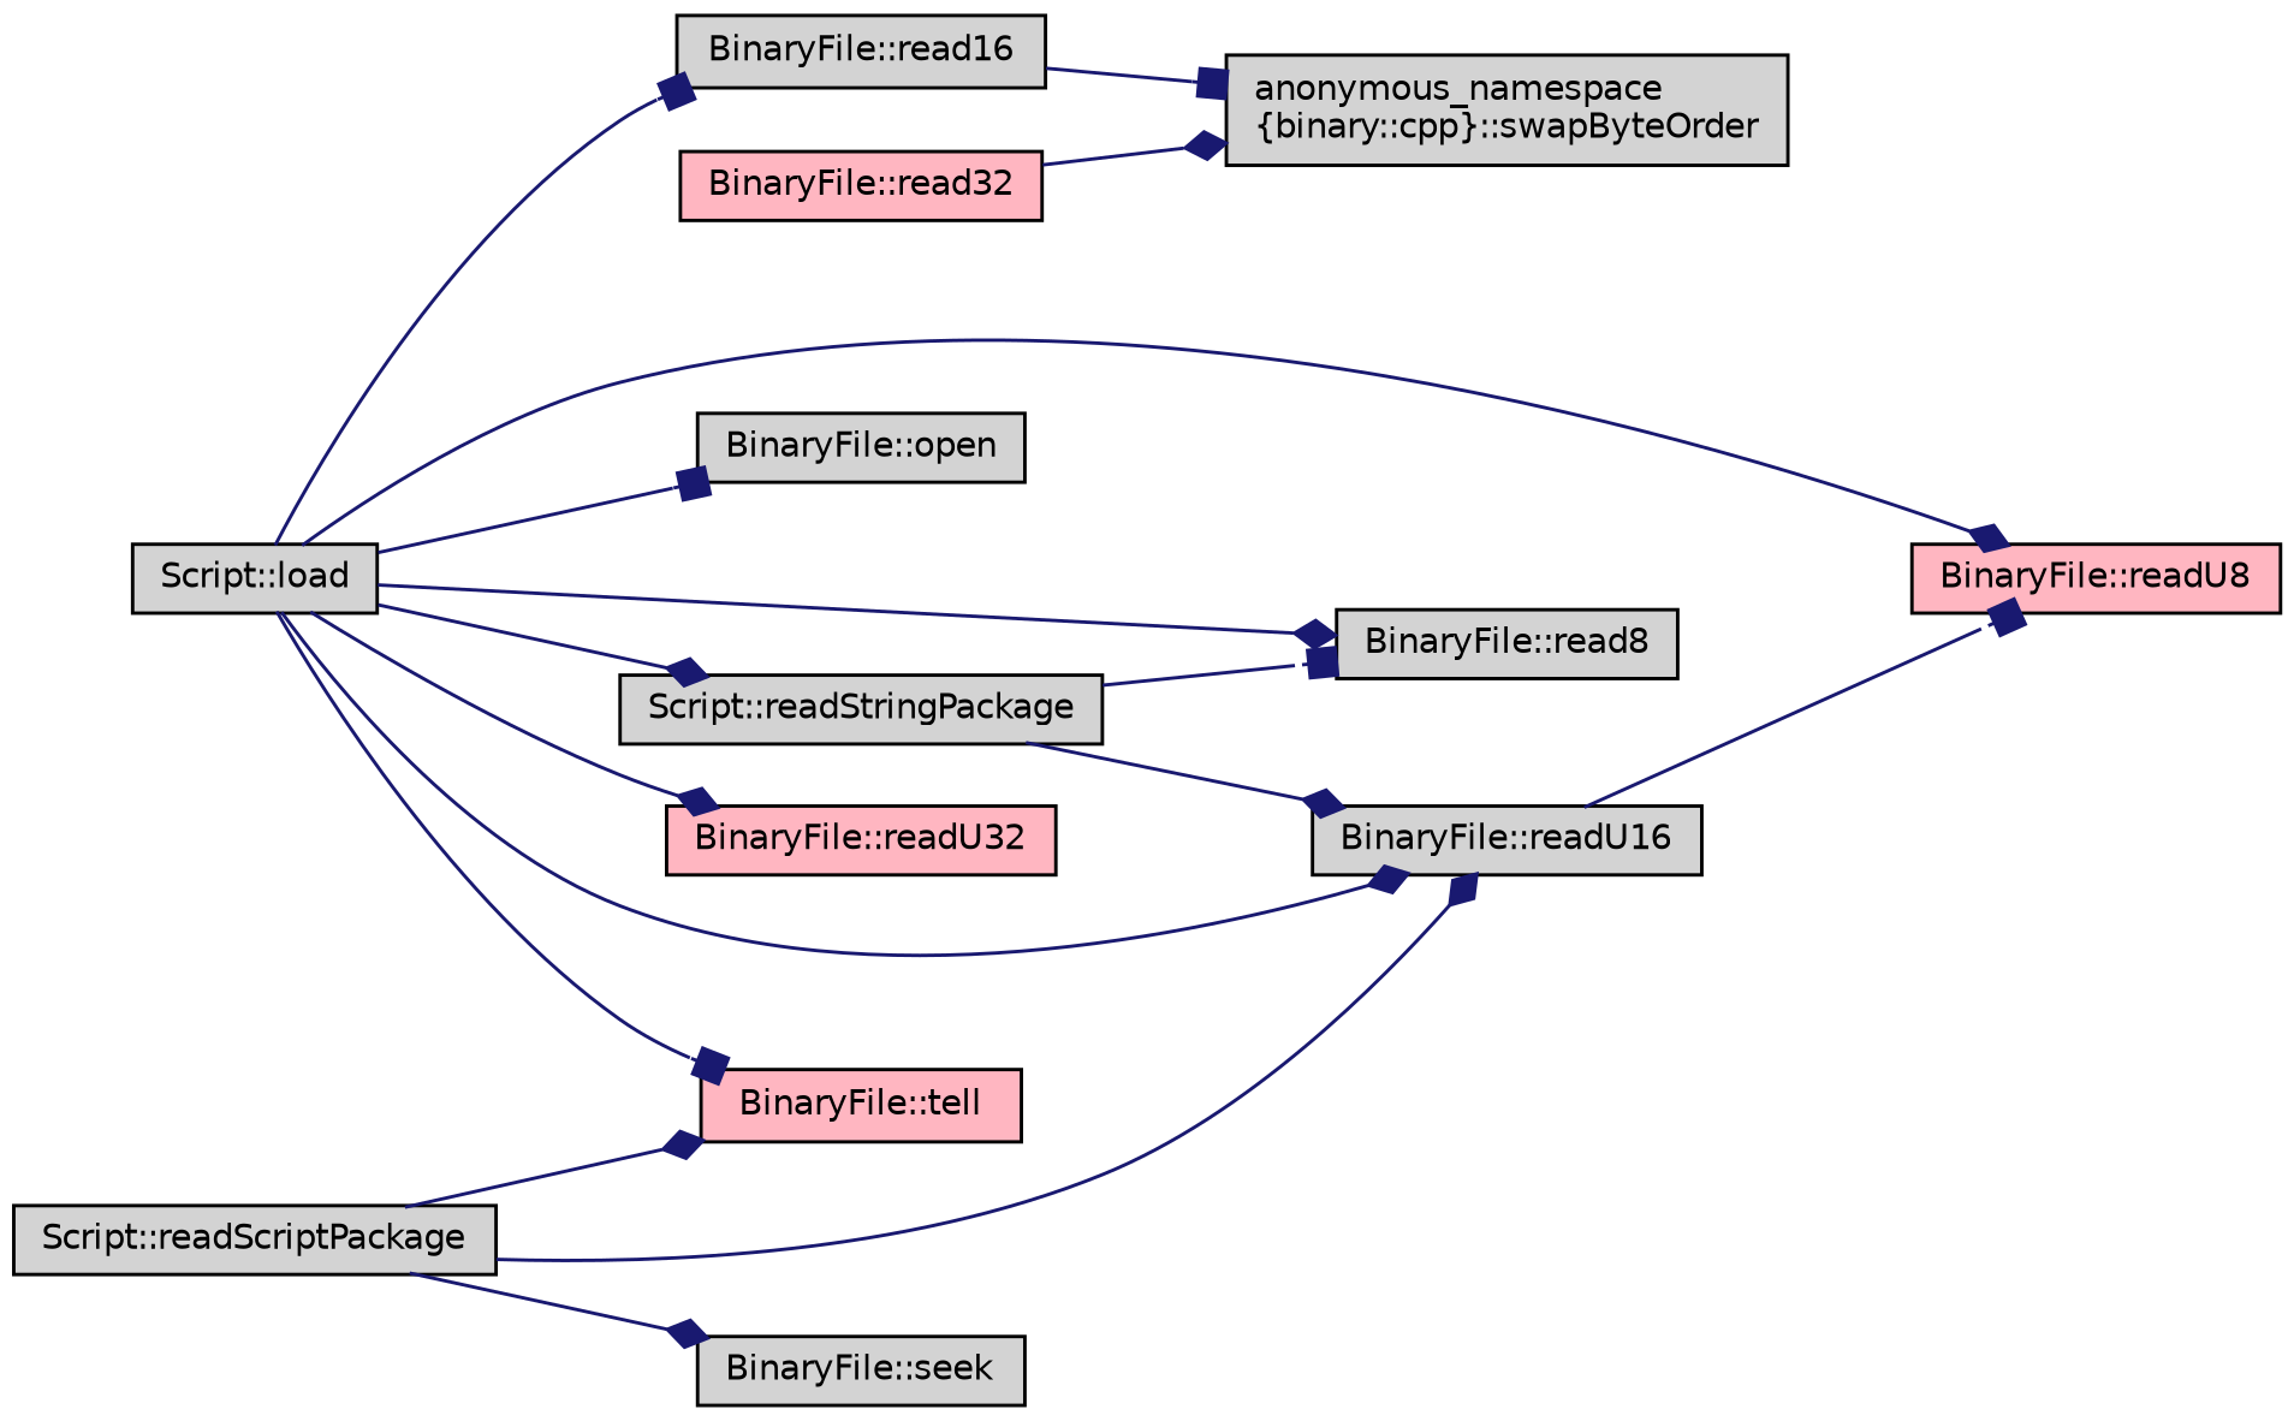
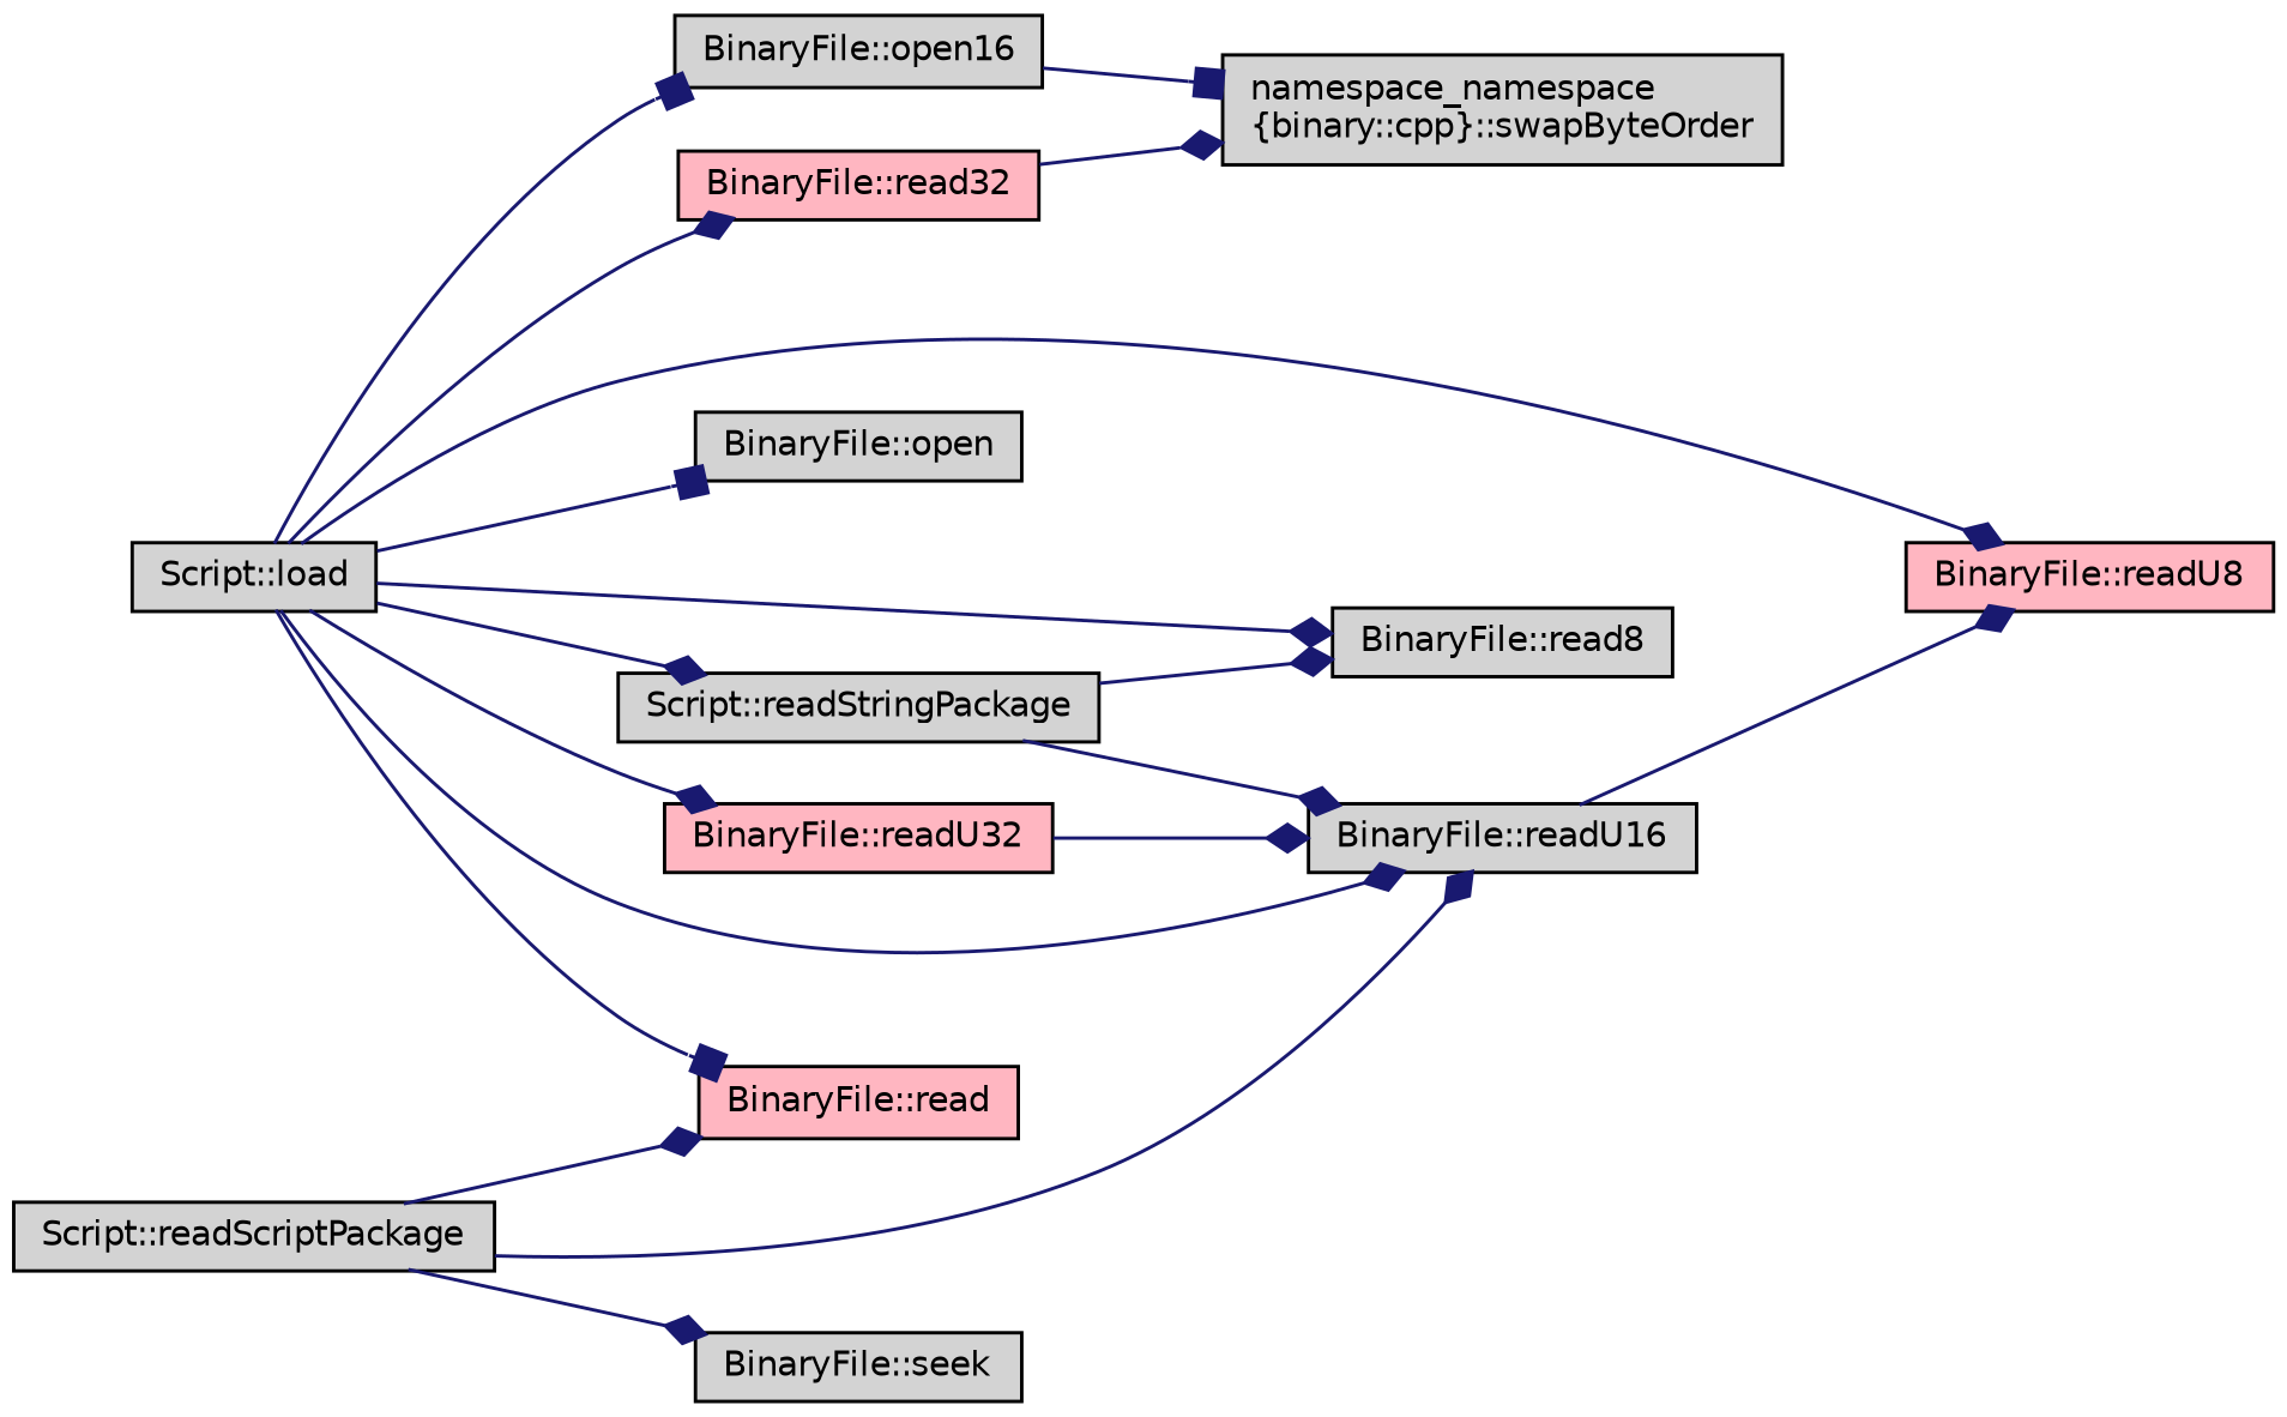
  digraph {
    rankdir=LR
    node [color=black fillcolor=lightgrey fontname=Helvetica fontsize=10 shape=record style=filled]
    edge [arrowhead=diamond color=midnightblue fontname=Helvetica fontsize=10 labelfontname=Helvetica labelfontsize=10 style=solid]
    n1 [fontcolor=black height=0.2 label="Script::load" width=0.4]
    n2 [height=0.2 label="BinaryFile::open" width=0.4]
    n3 [fillcolor=lightpink height=0.2 label="BinaryFile::readU32" width=0.4]
    n4 [height=0.2 label="BinaryFile::readU16" width=0.4]
    n5 [fillcolor=lightpink height=0.2 label="BinaryFile::readU8" width=0.4]
    n6 [height=0.2 label="BinaryFile::read8" width=0.4]
    n7 [fillcolor=lightpink height=0.2 label="BinaryFile::read32" width=0.4]
-   n8 [fillcolor=lightpink height=0.2 label="BinaryFile::tell" width=0.4]
-   n9 [height=0.2 label="BinaryFile::read16" width=0.4]
+   n8 [fillcolor=lightpink height=0.2 label="BinaryFile::read" width=0.4]
+   n9 [height=0.2 label="BinaryFile::open16" width=0.4]
    n10 [height=0.2 label="Script::readStringPackage" width=0.4]
-   n11 [height=0.2 label="anonymous_namespace\l\{binary::cpp\}::swapByteOrder" width=0.4]
+   n11 [height=0.2 label="namespace_namespace\l\{binary::cpp\}::swapByteOrder" width=0.4]
    n12 [height=0.2 label="BinaryFile::seek" width=0.4]
    n13 [height=0.2 label="Script::readScriptPackage" width=0.4]
    n1 -> n2 [arrowhead=box]
    n1 -> n3
    n1 -> n4
    n1 -> n5
    n1 -> n6
+   n1 -> n7
    n1 -> n8 [arrowhead=box]
    n1 -> n9 [arrowhead=box]
    n1 -> n10
-   n4 -> n5 [arrowhead=box]
+   n3 -> n4
+   n4 -> n5
    n7 -> n11
    n9 -> n11 [arrowhead=box]
    n10 -> n4
-   n10 -> n6 [arrowhead=box]
+   n10 -> n6
    n13 -> n4
    n13 -> n8
    n13 -> n12
  }
